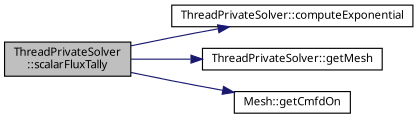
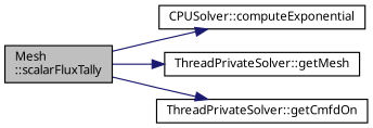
  digraph {
    fontname="Noto Sans"
    rankdir=LR
    node [color=black fillcolor=white fontname="Noto Sans" fontsize=10 shape=record style=filled]
    edge [color=midnightblue fontname="Noto Sans" fontsize=10 labelfontname=Helvetica labelfontsize=10 style=solid]
-   n1 [fillcolor=grey75 fontcolor=black height=0.2 label="ThreadPrivateSolver\l::scalarFluxTally" width=0.4]
-   n2 [height=0.2 label="ThreadPrivateSolver::computeExponential" width=0.4]
+   n1 [fillcolor=grey75 fontcolor=black height=0.2 label="Mesh\l::scalarFluxTally" width=0.4]
+   n2 [height=0.2 label="CPUSolver::computeExponential" width=0.4]
    n3 [height=0.2 label="ThreadPrivateSolver::getMesh" width=0.4]
-   n4 [height=0.2 label="Mesh::getCmfdOn" width=0.4]
+   n4 [height=0.2 label="ThreadPrivateSolver::getCmfdOn" width=0.4]
    n1 -> n2
    n1 -> n3
    n1 -> n4
  }
